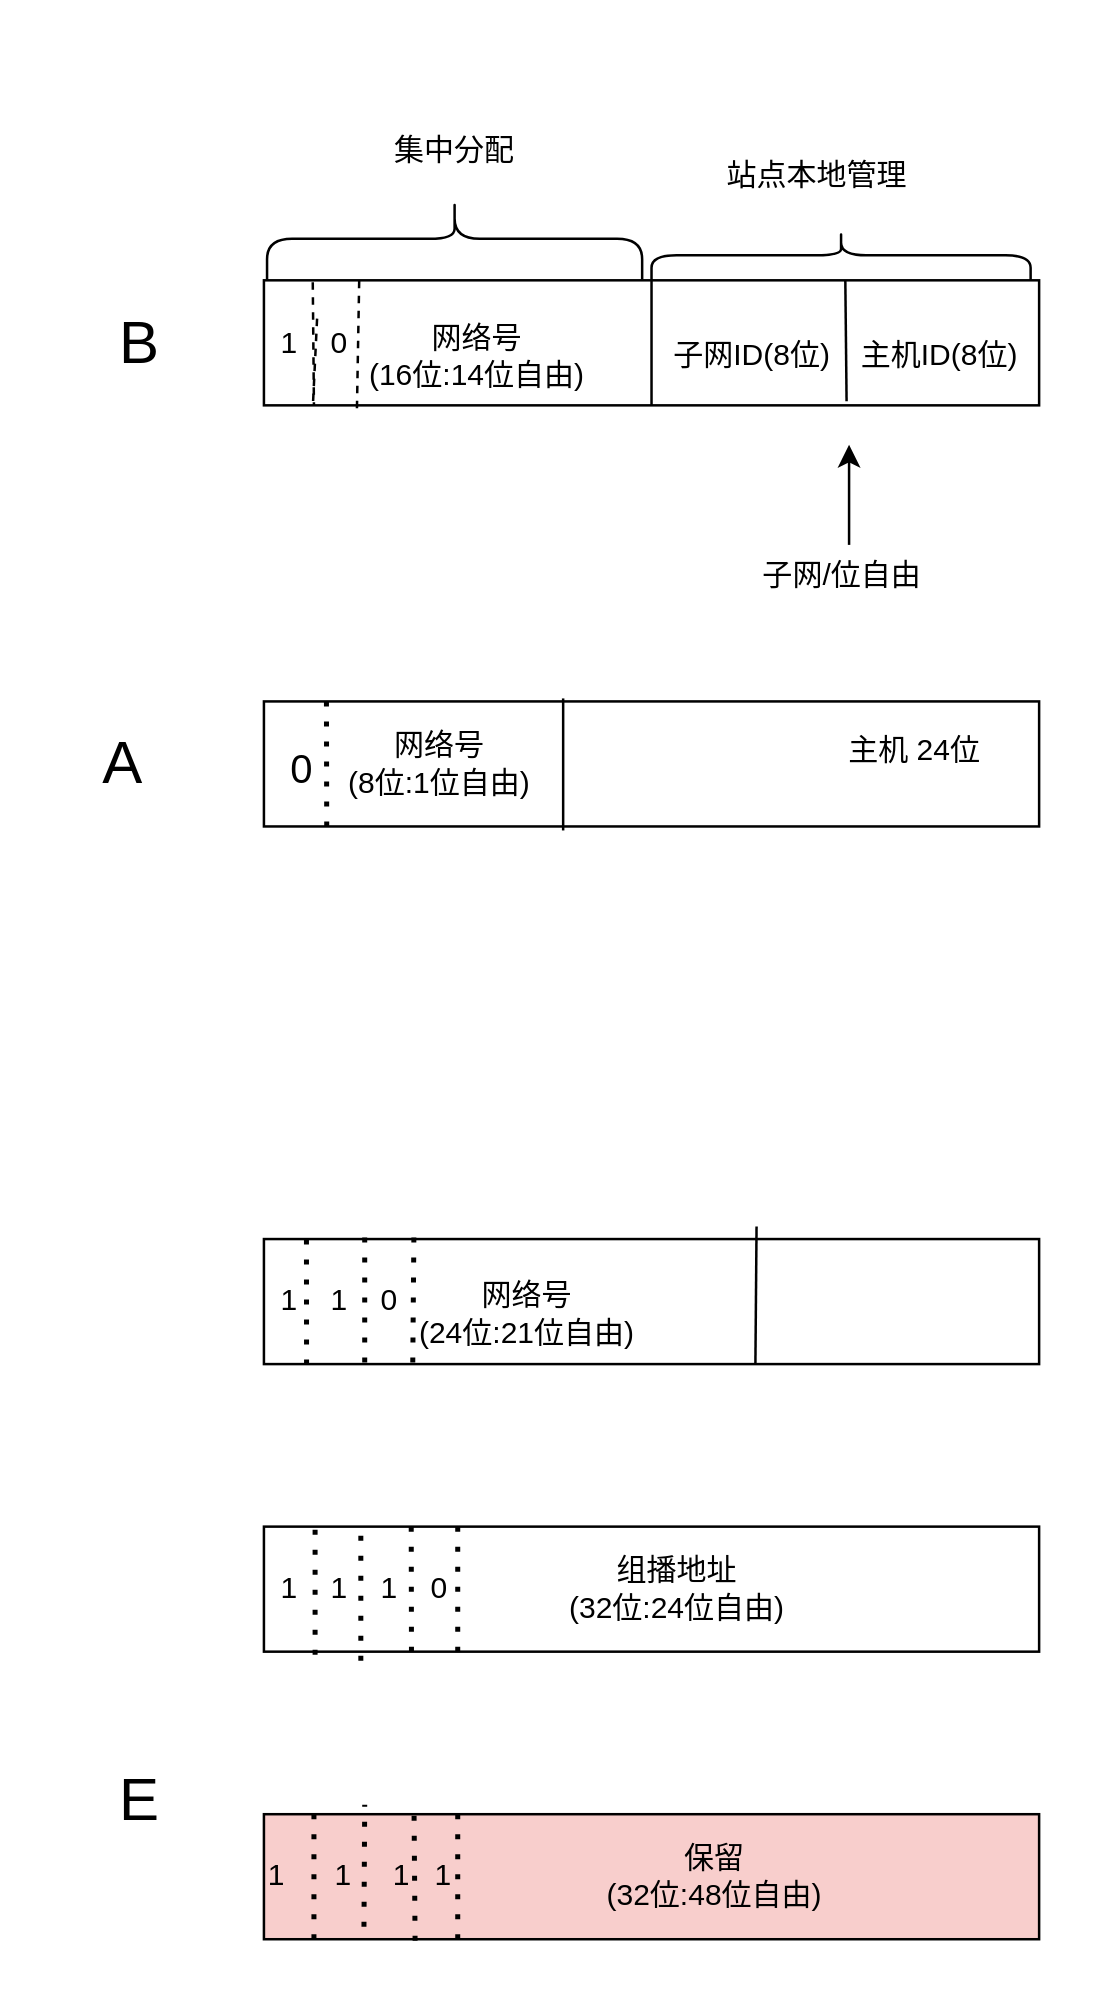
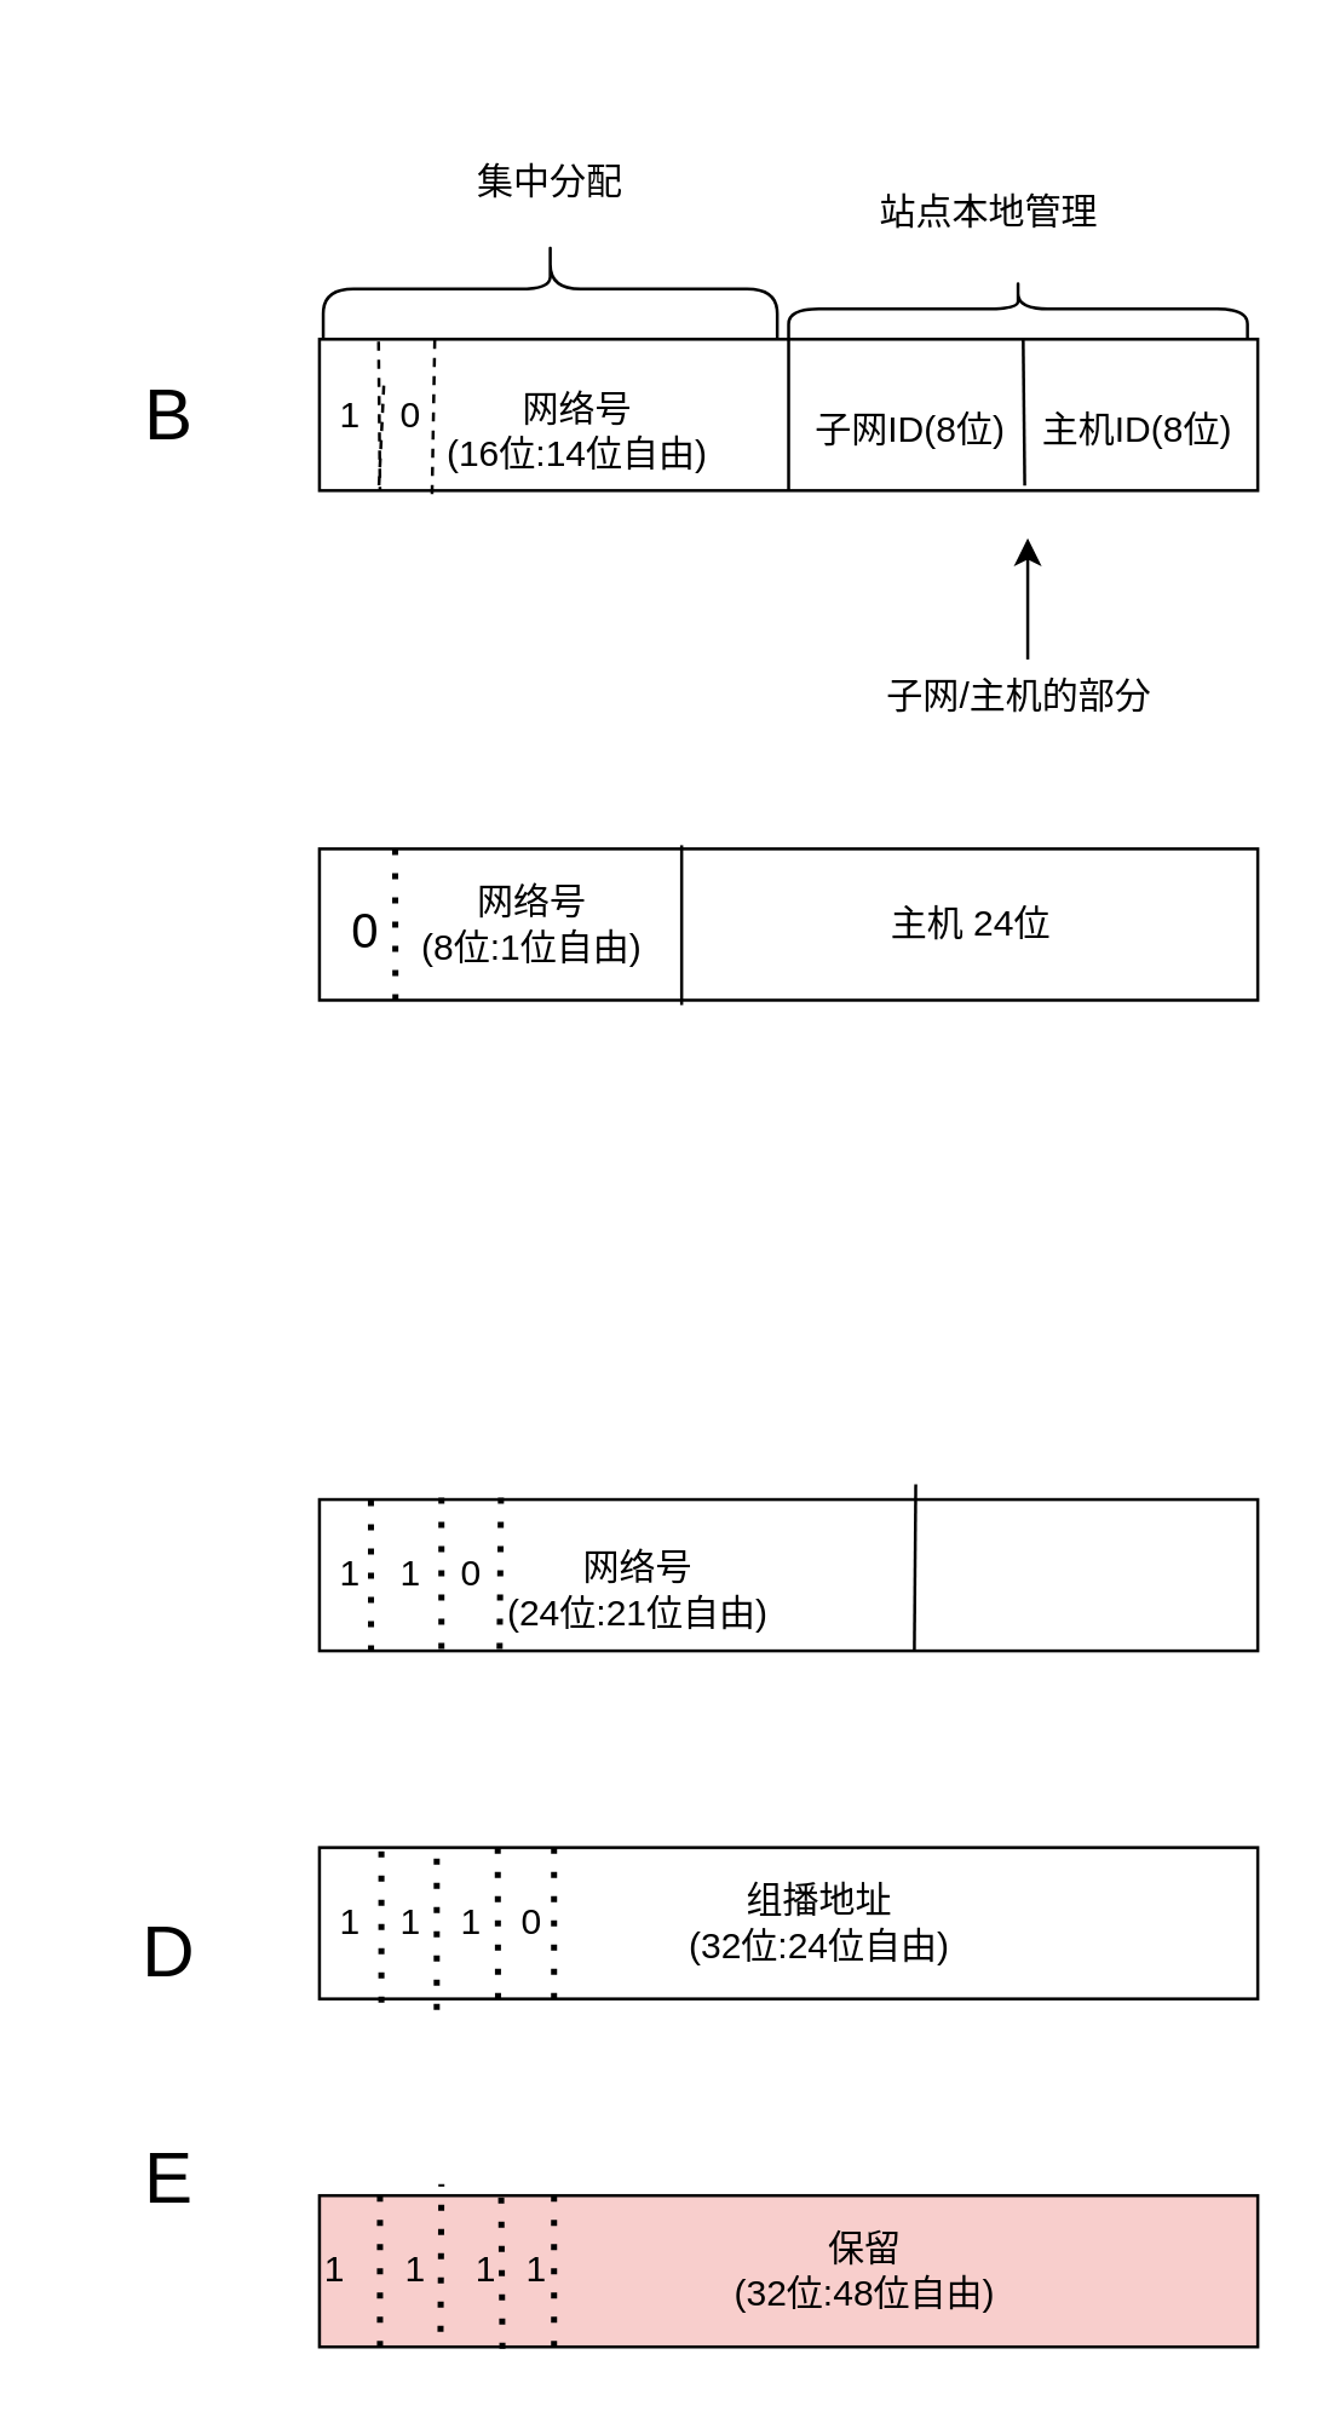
  <mxCell id="0" />
  <mxCell id="1" parent="0" />
  <mxCell id="2" value="" style="rounded=0;whiteSpace=wrap;html=1;" parent="1" vertex="1"><mxGeometry x="105" y="280" width="310" height="50" as="geometry" /></mxCell>
- <mxCell id="3" value="&lt;font style=&quot;font-size: 24px&quot;&gt;&amp;nbsp; A&lt;span style=&quot;white-space: pre&quot;&gt;&#09;&lt;/span&gt;&lt;/font&gt;" style="text;html=1;resizable=0;autosize=1;align=center;verticalAlign=middle;points=[];fillColor=none;strokeColor=none;rounded=0;" parent="1" vertex="1"><mxGeometry x="20" y="295" width="70" height="20" as="geometry" /></mxCell>
  <mxCell id="4" value="" style="rounded=0;whiteSpace=wrap;html=1;" parent="1" vertex="1"><mxGeometry x="105" y="111.6" width="310" height="50" as="geometry" /></mxCell>
  <mxCell id="5" value="" style="rounded=0;whiteSpace=wrap;html=1;" parent="1" vertex="1"><mxGeometry x="105" y="495" width="310" height="50" as="geometry" /></mxCell>
  <mxCell id="6" value="" style="rounded=0;whiteSpace=wrap;html=1;" parent="1" vertex="1"><mxGeometry x="105" y="610" width="310" height="50" as="geometry" /></mxCell>
  <mxCell id="7" value="B" style="text;html=1;resizable=0;autosize=1;align=center;verticalAlign=middle;points=[];fillColor=none;strokeColor=none;rounded=0;fontSize=24;" parent="1" vertex="1"><mxGeometry x="40" y="121.6" width="30" height="30" as="geometry" /></mxCell>
+ <mxCell id="8" value="D" style="text;html=1;align=center;verticalAlign=middle;resizable=0;points=[];autosize=1;strokeColor=none;fillColor=none;fontSize=24;" parent="1" vertex="1"><mxGeometry x="40" y="630" width="30" height="30" as="geometry" /></mxCell>
  <mxCell id="9" value="E" style="text;html=1;align=center;verticalAlign=middle;resizable=0;points=[];autosize=1;strokeColor=none;fillColor=none;fontSize=24;" parent="1" vertex="1"><mxGeometry x="40" y="705" width="30" height="30" as="geometry" /></mxCell>
  <mxCell id="10" value="&lt;font size=&quot;3&quot;&gt;0&lt;/font&gt;" style="text;html=1;align=center;verticalAlign=middle;resizable=0;points=[];autosize=1;strokeColor=none;fillColor=none;fontSize=24;" parent="1" vertex="1"><mxGeometry x="110" y="285" width="20" height="40" as="geometry" /></mxCell>
  <mxCell id="11" value="" style="endArrow=none;dashed=1;html=1;dashPattern=1 3;strokeWidth=2;fontSize=10;exitX=0.081;exitY=1;exitDx=0;exitDy=0;exitPerimeter=0;" parent="1" source="2" edge="1"><mxGeometry width="50" height="50" relative="1" as="geometry"><mxPoint x="235" y="210" as="sourcePoint" /><mxPoint x="130" y="280" as="targetPoint" /></mxGeometry></mxCell>
  <mxCell id="12" value="&lt;span style=&quot;font-size: 12px&quot;&gt;网络号&lt;br&gt;(8位:1位自由)&lt;br&gt;&lt;/span&gt;" style="text;html=1;align=center;verticalAlign=middle;resizable=0;points=[];autosize=1;strokeColor=none;fillColor=none;fontSize=10;" parent="1" vertex="1"><mxGeometry x="130" y="290" width="90" height="30" as="geometry" /></mxCell>
  <mxCell id="13" value="" style="endArrow=none;html=1;fontSize=12;entryX=0.386;entryY=1.032;entryDx=0;entryDy=0;entryPerimeter=0;exitX=0.386;exitY=-0.024;exitDx=0;exitDy=0;exitPerimeter=0;" parent="1" source="2" target="2" edge="1"><mxGeometry width="50" height="50" relative="1" as="geometry"><mxPoint x="355" y="370" as="sourcePoint" /><mxPoint x="405" y="320" as="targetPoint" /></mxGeometry></mxCell>
  <mxCell id="14" value="1" style="text;html=1;align=center;verticalAlign=middle;resizable=0;points=[];autosize=1;strokeColor=none;fillColor=none;fontSize=12;" parent="1" vertex="1"><mxGeometry x="105" y="126.6" width="20" height="20" as="geometry" /></mxCell>
  <mxCell id="15" value="" style="endArrow=none;dashed=1;html=1;fontSize=12;entryX=0.063;entryY=1.024;entryDx=0;entryDy=0;entryPerimeter=0;exitX=0.063;exitY=0.016;exitDx=0;exitDy=0;exitPerimeter=0;startArrow=none;" parent="1" source="16" target="4" edge="1"><mxGeometry width="50" height="50" relative="1" as="geometry"><mxPoint x="355" y="191.6" as="sourcePoint" /><mxPoint x="185" y="191.6" as="targetPoint" /></mxGeometry></mxCell>
  <mxCell id="16" value="0" style="text;html=1;align=center;verticalAlign=middle;resizable=0;points=[];autosize=1;strokeColor=none;fillColor=none;fontSize=12;" parent="1" vertex="1"><mxGeometry x="125" y="126.6" width="20" height="20" as="geometry" /></mxCell>
  <mxCell id="17" value="" style="endArrow=none;dashed=1;html=1;fontSize=12;exitX=0.063;exitY=0.016;exitDx=0;exitDy=0;exitPerimeter=0;" parent="1" source="4" edge="1"><mxGeometry width="50" height="50" relative="1" as="geometry"><mxPoint x="124.53" y="112.4" as="sourcePoint" /><mxPoint x="125" y="161.6" as="targetPoint" /></mxGeometry></mxCell>
  <mxCell id="18" value="" style="endArrow=none;dashed=1;html=1;fontSize=12;exitX=0.12;exitY=1.024;exitDx=0;exitDy=0;exitPerimeter=0;entryX=0.123;entryY=-0.032;entryDx=0;entryDy=0;entryPerimeter=0;" parent="1" source="4" target="4" edge="1"><mxGeometry width="50" height="50" relative="1" as="geometry"><mxPoint x="355" y="191.6" as="sourcePoint" /><mxPoint x="335" y="141.6" as="targetPoint" /></mxGeometry></mxCell>
  <mxCell id="19" value="&lt;span style=&quot;font-size: 12px&quot;&gt;网络号&lt;br&gt;(16位:14位自由)&lt;br&gt;&lt;/span&gt;" style="text;html=1;align=center;verticalAlign=middle;resizable=0;points=[];autosize=1;strokeColor=none;fillColor=none;fontSize=10;" parent="1" vertex="1"><mxGeometry x="140" y="126.6" width="100" height="30" as="geometry" /></mxCell>
  <mxCell id="20" value="" style="endArrow=none;html=1;fontSize=12;entryX=0.5;entryY=0;entryDx=0;entryDy=0;exitX=0.5;exitY=1;exitDx=0;exitDy=0;" parent="1" source="4" target="4" edge="1"><mxGeometry width="50" height="50" relative="1" as="geometry"><mxPoint x="375" y="191.6" as="sourcePoint" /><mxPoint x="415" y="151.6" as="targetPoint" /></mxGeometry></mxCell>
  <mxCell id="21" value="" style="endArrow=none;dashed=1;html=1;dashPattern=1 3;strokeWidth=2;fontSize=12;exitX=0.055;exitY=1.004;exitDx=0;exitDy=0;exitPerimeter=0;" parent="1" source="5" edge="1"><mxGeometry width="50" height="50" relative="1" as="geometry"><mxPoint x="140" y="545" as="sourcePoint" /><mxPoint x="122" y="490" as="targetPoint" /></mxGeometry></mxCell>
  <mxCell id="22" value="1" style="text;html=1;align=center;verticalAlign=middle;resizable=0;points=[];autosize=1;strokeColor=none;fillColor=none;fontSize=12;" parent="1" vertex="1"><mxGeometry x="105" y="510" width="20" height="20" as="geometry" /></mxCell>
  <mxCell id="23" value="1" style="text;html=1;align=center;verticalAlign=middle;resizable=0;points=[];autosize=1;strokeColor=none;fillColor=none;fontSize=12;" parent="1" vertex="1"><mxGeometry x="125" y="510" width="20" height="20" as="geometry" /></mxCell>
  <mxCell id="24" value="" style="endArrow=none;dashed=1;html=1;dashPattern=1 3;strokeWidth=2;fontSize=12;exitX=0.13;exitY=0.988;exitDx=0;exitDy=0;exitPerimeter=0;entryX=0.13;entryY=-0.068;entryDx=0;entryDy=0;entryPerimeter=0;" parent="1" source="5" target="5" edge="1"><mxGeometry width="50" height="50" relative="1" as="geometry"><mxPoint x="365" y="480" as="sourcePoint" /><mxPoint x="415" y="430" as="targetPoint" /></mxGeometry></mxCell>
  <mxCell id="25" value="0" style="text;html=1;align=center;verticalAlign=middle;resizable=0;points=[];autosize=1;strokeColor=none;fillColor=none;fontSize=12;" parent="1" vertex="1"><mxGeometry x="145" y="510" width="20" height="20" as="geometry" /></mxCell>
  <mxCell id="26" value="" style="endArrow=none;dashed=1;html=1;dashPattern=1 3;strokeWidth=2;fontSize=12;exitX=0.192;exitY=0.988;exitDx=0;exitDy=0;exitPerimeter=0;" parent="1" source="5" edge="1"><mxGeometry width="50" height="50" relative="1" as="geometry"><mxPoint x="365" y="480" as="sourcePoint" /><mxPoint x="165" y="490" as="targetPoint" /></mxGeometry></mxCell>
  <mxCell id="27" value="&lt;span style=&quot;font-size: 12px&quot;&gt;网络号&lt;br&gt;(24位:21位自由)&lt;br&gt;&lt;/span&gt;" style="text;html=1;align=center;verticalAlign=middle;resizable=0;points=[];autosize=1;strokeColor=none;fillColor=none;fontSize=10;" parent="1" vertex="1"><mxGeometry x="160" y="510" width="100" height="30" as="geometry" /></mxCell>
  <mxCell id="28" value="" style="endArrow=none;html=1;fontSize=12;exitX=0.634;exitY=1.004;exitDx=0;exitDy=0;exitPerimeter=0;" parent="1" source="5" edge="1"><mxGeometry width="50" height="50" relative="1" as="geometry"><mxPoint x="365" y="480" as="sourcePoint" /><mxPoint x="302" y="490" as="targetPoint" /></mxGeometry></mxCell>
  <mxCell id="29" value="1" style="text;html=1;align=center;verticalAlign=middle;resizable=0;points=[];autosize=1;strokeColor=none;fillColor=none;fontSize=12;" parent="1" vertex="1"><mxGeometry x="105" y="625" width="20" height="20" as="geometry" /></mxCell>
  <mxCell id="30" value="" style="endArrow=none;dashed=1;html=1;dashPattern=1 3;strokeWidth=2;fontSize=12;exitX=0.066;exitY=1.024;exitDx=0;exitDy=0;exitPerimeter=0;entryX=0.066;entryY=0;entryDx=0;entryDy=0;entryPerimeter=0;" parent="1" source="6" target="6" edge="1"><mxGeometry width="50" height="50" relative="1" as="geometry"><mxPoint x="365" y="580" as="sourcePoint" /><mxPoint x="415" y="530" as="targetPoint" /></mxGeometry></mxCell>
  <mxCell id="31" value="1" style="text;html=1;align=center;verticalAlign=middle;resizable=0;points=[];autosize=1;strokeColor=none;fillColor=none;fontSize=12;" parent="1" vertex="1"><mxGeometry x="125" y="625" width="20" height="20" as="geometry" /></mxCell>
  <mxCell id="32" value="" style="endArrow=none;dashed=1;html=1;dashPattern=1 3;strokeWidth=2;fontSize=12;exitX=0.125;exitY=1.072;exitDx=0;exitDy=0;exitPerimeter=0;entryX=0.125;entryY=0;entryDx=0;entryDy=0;entryPerimeter=0;" parent="1" source="6" target="6" edge="1"><mxGeometry width="50" height="50" relative="1" as="geometry"><mxPoint x="365" y="580" as="sourcePoint" /><mxPoint x="415" y="530" as="targetPoint" /></mxGeometry></mxCell>
  <mxCell id="33" value="1" style="text;html=1;align=center;verticalAlign=middle;resizable=0;points=[];autosize=1;strokeColor=none;fillColor=none;fontSize=12;" parent="1" vertex="1"><mxGeometry x="145" y="625" width="20" height="20" as="geometry" /></mxCell>
  <mxCell id="34" value="" style="endArrow=none;dashed=1;html=1;dashPattern=1 3;strokeWidth=2;fontSize=12;entryX=0.19;entryY=-0.048;entryDx=0;entryDy=0;entryPerimeter=0;" parent="1" target="6" edge="1"><mxGeometry width="50" height="50" relative="1" as="geometry"><mxPoint x="164" y="660" as="sourcePoint" /><mxPoint x="415" y="530" as="targetPoint" /></mxGeometry></mxCell>
  <mxCell id="35" value="0" style="text;html=1;align=center;verticalAlign=middle;resizable=0;points=[];autosize=1;strokeColor=none;fillColor=none;fontSize=12;" parent="1" vertex="1"><mxGeometry x="165" y="625" width="20" height="20" as="geometry" /></mxCell>
  <mxCell id="36" value="" style="endArrow=none;dashed=1;html=1;dashPattern=1 3;strokeWidth=2;fontSize=12;exitX=0.25;exitY=1;exitDx=0;exitDy=0;entryX=0.25;entryY=0;entryDx=0;entryDy=0;" parent="1" source="6" target="6" edge="1"><mxGeometry width="50" height="50" relative="1" as="geometry"><mxPoint x="365" y="580" as="sourcePoint" /><mxPoint x="415" y="530" as="targetPoint" /></mxGeometry></mxCell>
  <mxCell id="37" value="&lt;span style=&quot;font-size: 12px&quot;&gt;组播地址&lt;br&gt;(32位:24位自由)&lt;br&gt;&lt;/span&gt;" style="text;html=1;align=center;verticalAlign=middle;resizable=0;points=[];autosize=1;strokeColor=none;fillColor=none;fontSize=10;" parent="1" vertex="1"><mxGeometry x="220" y="620" width="100" height="30" as="geometry" /></mxCell>
  <mxCell id="38" value="1" style="text;html=1;align=center;verticalAlign=middle;resizable=0;points=[];autosize=1;strokeColor=none;fillColor=none;fontSize=12;" parent="1" vertex="1"><mxGeometry x="105" y="740" width="20" height="20" as="geometry" /></mxCell>
  <mxCell id="39" value="1&amp;nbsp; &amp;nbsp; &amp;nbsp; 1&amp;nbsp; &amp;nbsp; &amp;nbsp;1&amp;nbsp; &amp;nbsp;1&amp;nbsp;" style="rounded=0;whiteSpace=wrap;html=1;align=left;fillColor=#f8cecc;" parent="1" vertex="1"><mxGeometry x="105" y="725" width="310" height="50" as="geometry" /></mxCell>
  <mxCell id="40" value="" style="endArrow=none;dashed=1;html=1;dashPattern=1 3;strokeWidth=2;fontSize=12;" parent="1" edge="1"><mxGeometry width="50" height="50" relative="1" as="geometry"><mxPoint x="125" y="775" as="sourcePoint" /><mxPoint x="125" y="725" as="targetPoint" /></mxGeometry></mxCell>
  <mxCell id="41" value="" style="endArrow=none;dashed=1;html=1;dashPattern=1 3;strokeWidth=2;fontSize=12;entryX=0.13;entryY=-0.076;entryDx=0;entryDy=0;entryPerimeter=0;" parent="1" target="39" edge="1"><mxGeometry width="50" height="50" relative="1" as="geometry"><mxPoint x="145" y="770" as="sourcePoint" /><mxPoint x="375" y="550" as="targetPoint" /></mxGeometry></mxCell>
  <mxCell id="42" value="" style="endArrow=none;dashed=1;html=1;dashPattern=1 3;strokeWidth=2;fontSize=12;exitX=0.195;exitY=1.012;exitDx=0;exitDy=0;exitPerimeter=0;" parent="1" source="39" edge="1"><mxGeometry width="50" height="50" relative="1" as="geometry"><mxPoint x="325" y="600" as="sourcePoint" /><mxPoint x="165" y="720" as="targetPoint" /></mxGeometry></mxCell>
  <mxCell id="43" value="" style="endArrow=none;dashed=1;html=1;dashPattern=1 3;strokeWidth=2;fontSize=12;exitX=0.25;exitY=1;exitDx=0;exitDy=0;entryX=0.25;entryY=0;entryDx=0;entryDy=0;" parent="1" source="39" target="39" edge="1"><mxGeometry width="50" height="50" relative="1" as="geometry"><mxPoint x="325" y="600" as="sourcePoint" /><mxPoint x="375" y="550" as="targetPoint" /></mxGeometry></mxCell>
  <mxCell id="44" value="&lt;span style=&quot;font-size: 12px&quot;&gt;保留&lt;br&gt;(32位:48位自由)&lt;br&gt;&lt;/span&gt;" style="text;html=1;align=center;verticalAlign=middle;resizable=0;points=[];autosize=1;strokeColor=none;fillColor=none;fontSize=10;" parent="1" vertex="1"><mxGeometry x="235" y="735" width="100" height="30" as="geometry" /></mxCell>
- <mxCell id="45" value="主机 24位" style="text;html=1;align=center;verticalAlign=middle;resizable=0;points=[];autosize=1;strokeColor=none;fillColor=none;fontSize=12;" parent="1" vertex="1"><mxGeometry x="330" y="290" width="70" height="20" as="geometry" /></mxCell>
+ <mxCell id="45" value="主机 24位" style="text;html=1;align=center;verticalAlign=middle;resizable=0;points=[];autosize=1;strokeColor=none;fillColor=none;fontSize=12;" parent="1" vertex="1"><mxGeometry x="285" y="295" width="70" height="20" as="geometry" /></mxCell>
  <mxCell id="46" value="" style="endArrow=none;html=1;entryX=0.75;entryY=0;entryDx=0;entryDy=0;" edge="1" parent="1" target="4"><mxGeometry width="50" height="50" relative="1" as="geometry"><mxPoint x="338" y="160" as="sourcePoint" /><mxPoint x="295" y="150" as="targetPoint" /></mxGeometry></mxCell>
  <mxCell id="47" value="子网ID(8位)" style="text;html=1;align=center;verticalAlign=middle;resizable=0;points=[];autosize=1;strokeColor=none;fillColor=none;" vertex="1" parent="1"><mxGeometry x="260" y="131.6" width="80" height="20" as="geometry" /></mxCell>
  <mxCell id="48" value="主机ID(8位)" style="text;html=1;align=center;verticalAlign=middle;resizable=0;points=[];autosize=1;strokeColor=none;fillColor=none;" vertex="1" parent="1"><mxGeometry x="335" y="131.6" width="80" height="20" as="geometry" /></mxCell>
  <mxCell id="49" value="" style="shape=curlyBracket;whiteSpace=wrap;html=1;rounded=1;size=0.5;rotation=90;" vertex="1" parent="1"><mxGeometry x="165" y="20" width="32.5" height="150" as="geometry" /></mxCell>
  <mxCell id="50" value="集中分配" style="text;html=1;align=center;verticalAlign=middle;resizable=0;points=[];autosize=1;strokeColor=none;fillColor=none;" vertex="1" parent="1"><mxGeometry x="151.25" y="50" width="60" height="20" as="geometry" /></mxCell>
  <mxCell id="51" value="" style="shape=curlyBracket;whiteSpace=wrap;html=1;rounded=1;rotation=90;size=0.5;" vertex="1" parent="1"><mxGeometry x="325.8" y="25.8" width="20" height="151.6" as="geometry" /></mxCell>
  <mxCell id="52" value="站点本地管理" style="text;html=1;align=center;verticalAlign=middle;resizable=0;points=[];autosize=1;strokeColor=none;fillColor=none;" vertex="1" parent="1"><mxGeometry x="280.8" y="60" width="90" height="20" as="geometry" /></mxCell>
  <mxCell id="53" value="" style="endArrow=classic;html=1;" edge="1" parent="1"><mxGeometry width="50" height="50" relative="1" as="geometry"><mxPoint x="339" y="217.4" as="sourcePoint" /><mxPoint x="339" y="177.4" as="targetPoint" /><Array as="points"><mxPoint x="339" y="197.4" /></Array></mxGeometry></mxCell>
- <mxCell id="54" value="子网/位自由" style="text;html=1;align=center;verticalAlign=middle;resizable=0;points=[];autosize=1;strokeColor=none;fillColor=none;" vertex="1" parent="1"><mxGeometry x="285.8" y="220" width="100" height="20" as="geometry" /></mxCell>
+ <mxCell id="54" value="子网/主机的部分" style="text;html=1;align=center;verticalAlign=middle;resizable=0;points=[];autosize=1;strokeColor=none;fillColor=none;" vertex="1" parent="1"><mxGeometry x="285.8" y="220" width="100" height="20" as="geometry" /></mxCell>
